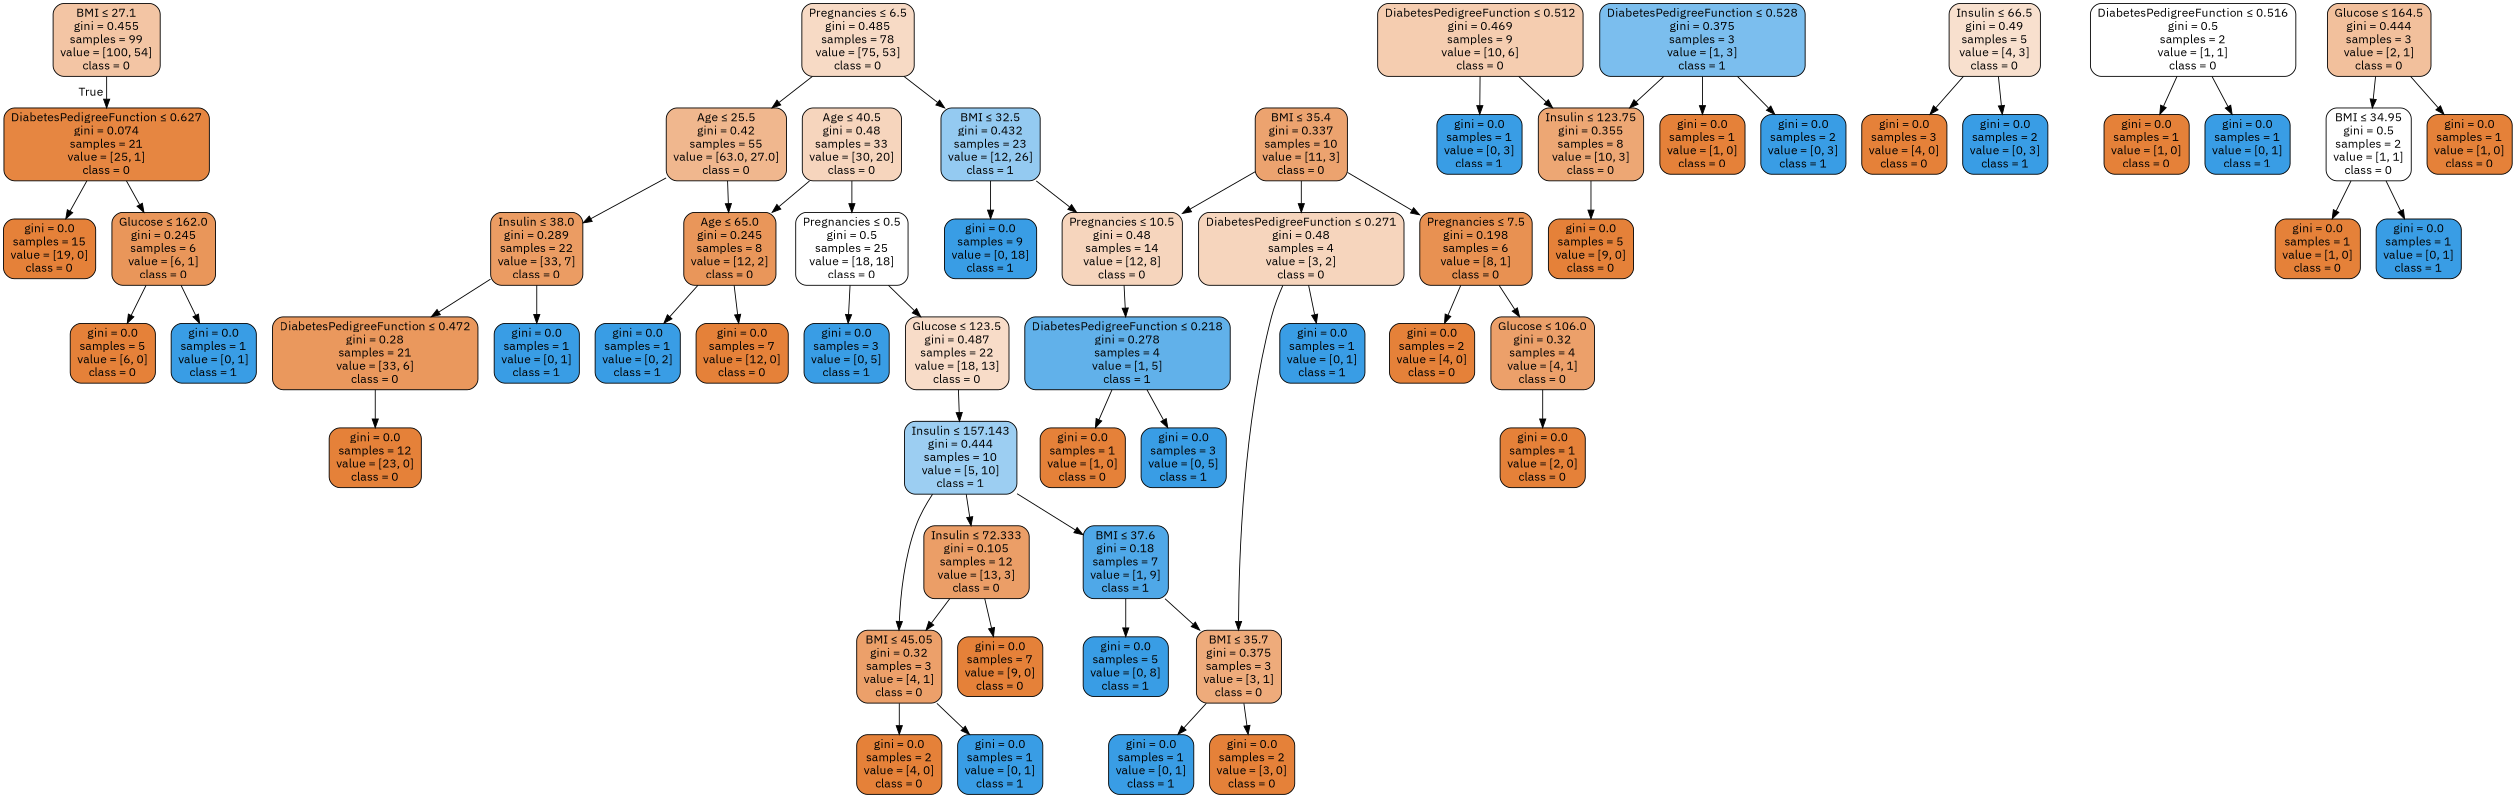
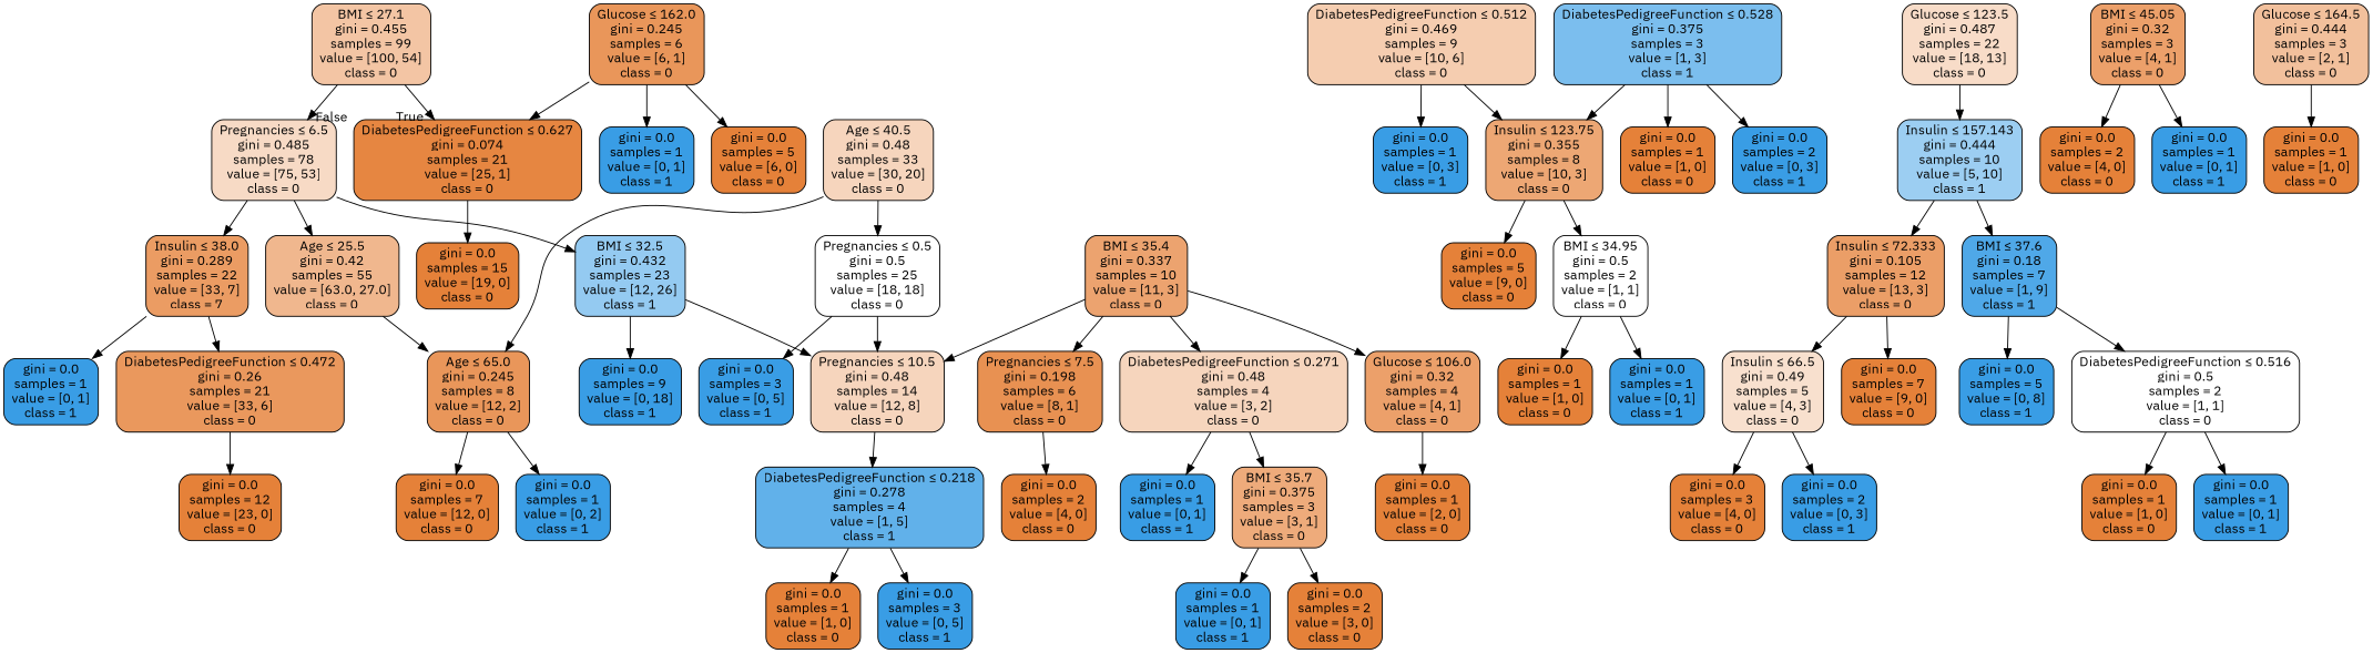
  digraph {
    fontname="IBM Plex Sans"
    node [color=black fillcolor="#e58139" fontname="IBM Plex Sans" shape=box style="filled, rounded"]
    edge [fontname="IBM Plex Sans"]
    n1 [fillcolor="#f3c5a4" label=<BMI &le; 27.1<br/>gini = 0.455<br/>samples = 99<br/>value = [100, 54]<br/>class = 0>]
    n2 [fillcolor="#e68641" label=<DiabetesPedigreeFunction &le; 0.627<br/>gini = 0.074<br/>samples = 21<br/>value = [25, 1]<br/>class = 0>]
    n3 [fillcolor="#f7dac5" label=<Pregnancies &le; 6.5<br/>gini = 0.485<br/>samples = 78<br/>value = [75, 53]<br/>class = 0>]
    n4 [label=<gini = 0.0<br/>samples = 15<br/>value = [19, 0]<br/>class = 0>]
    n5 [fillcolor="#e9965a" label=<Glucose &le; 162.0<br/>gini = 0.245<br/>samples = 6<br/>value = [6, 1]<br/>class = 0>]
    n6 [fillcolor="#f0b78e" label=<Age &le; 25.5<br/>gini = 0.42<br/>samples = 55<br/>value = [63.0, 27.0]<br/>class = 0>]
    n7 [fillcolor="#94caf1" label=<BMI &le; 32.5<br/>gini = 0.432<br/>samples = 23<br/>value = [12, 26]<br/>class = 1>]
    n8 [label=<gini = 0.0<br/>samples = 5<br/>value = [6, 0]<br/>class = 0>]
    n9 [fillcolor="#399de5" label=<gini = 0.0<br/>samples = 1<br/>value = [0, 1]<br/>class = 1>]
-   n10 [fillcolor="#eb9c63" label=<Insulin &le; 38.0<br/>gini = 0.289<br/>samples = 22<br/>value = [33, 7]<br/>class = 0>]
+   n10 [fillcolor="#eb9c63" label=<Insulin &le; 38.0<br/>gini = 0.289<br/>samples = 22<br/>value = [33, 7]<br/>class = 7>]
    n11 [fillcolor="#e9965a" label=<Age &le; 65.0<br/>gini = 0.245<br/>samples = 8<br/>value = [12, 2]<br/>class = 0>]
    n12 [fillcolor="#399de5" label=<gini = 0.0<br/>samples = 9<br/>value = [0, 18]<br/>class = 1>]
    n13 [fillcolor="#f6d5bd" label=<Pregnancies &le; 10.5<br/>gini = 0.48<br/>samples = 14<br/>value = [12, 8]<br/>class = 0>]
    n14 [fillcolor="#399de5" label=<gini = 0.0<br/>samples = 1<br/>value = [0, 1]<br/>class = 1>]
-   n15 [fillcolor="#ea985d" label=<DiabetesPedigreeFunction &le; 0.472<br/>gini = 0.28<br/>samples = 21<br/>value = [33, 6]<br/>class = 0>]
+   n15 [fillcolor="#ea985d" label=<DiabetesPedigreeFunction &le; 0.472<br/>gini = 0.26<br/>samples = 21<br/>value = [33, 6]<br/>class = 0>]
    n16 [fillcolor="#f6d5bd" label=<Age &le; 40.5<br/>gini = 0.48<br/>samples = 33<br/>value = [30, 20]<br/>class = 0>]
    n17 [fillcolor="#ffffff" label=<Pregnancies &le; 0.5<br/>gini = 0.5<br/>samples = 25<br/>value = [18, 18]<br/>class = 0>]
    n18 [label=<gini = 0.0<br/>samples = 12<br/>value = [23, 0]<br/>class = 0>]
    n19 [fillcolor="#f5cdb0" label=<DiabetesPedigreeFunction &le; 0.512<br/>gini = 0.469<br/>samples = 9<br/>value = [10, 6]<br/>class = 0>]
    n20 [fillcolor="#399de5" label=<gini = 0.0<br/>samples = 1<br/>value = [0, 3]<br/>class = 1>]
    n21 [fillcolor="#eda774" label=<Insulin &le; 123.75<br/>gini = 0.355<br/>samples = 8<br/>value = [10, 3]<br/>class = 0>]
    n22 [label=<gini = 0.0<br/>samples = 5<br/>value = [9, 0]<br/>class = 0>]
    n23 [fillcolor="#7bbeee" label=<DiabetesPedigreeFunction &le; 0.528<br/>gini = 0.375<br/>samples = 3<br/>value = [1, 3]<br/>class = 1>]
    n24 [label=<gini = 0.0<br/>samples = 1<br/>value = [1, 0]<br/>class = 0>]
    n25 [fillcolor="#399de5" label=<gini = 0.0<br/>samples = 2<br/>value = [0, 3]<br/>class = 1>]
    n26 [fillcolor="#399de5" label=<gini = 0.0<br/>samples = 3<br/>value = [0, 5]<br/>class = 1>]
    n27 [fillcolor="#f8dcc8" label=<Glucose &le; 123.5<br/>gini = 0.487<br/>samples = 22<br/>value = [18, 13]<br/>class = 0>]
    n28 [label=<gini = 0.0<br/>samples = 7<br/>value = [12, 0]<br/>class = 0>]
    n29 [fillcolor="#399de5" label=<gini = 0.0<br/>samples = 1<br/>value = [0, 2]<br/>class = 1>]
    n30 [fillcolor="#9ccef2" label=<Insulin &le; 157.143<br/>gini = 0.444<br/>samples = 10<br/>value = [5, 10]<br/>class = 1>]
    n31 [fillcolor="#eb9e67" label=<Insulin &le; 72.333<br/>gini = 0.105<br/>samples = 12<br/>value = [13, 3]<br/>class = 0>]
    n32 [fillcolor="#f8e0ce" label=<Insulin &le; 66.5<br/>gini = 0.49<br/>samples = 5<br/>value = [4, 3]<br/>class = 0>]
    n33 [label=<gini = 0.0<br/>samples = 7<br/>value = [9, 0]<br/>class = 0>]
    n34 [fillcolor="#eca06a" label=<BMI &le; 45.05<br/>gini = 0.32<br/>samples = 3<br/>value = [4, 1]<br/>class = 0>]
    n35 [fillcolor="#4fa8e8" label=<BMI &le; 37.6<br/>gini = 0.18<br/>samples = 7<br/>value = [1, 9]<br/>class = 1>]
    n36 [label=<gini = 0.0<br/>samples = 3<br/>value = [4, 0]<br/>class = 0>]
    n37 [fillcolor="#399de5" label=<gini = 0.0<br/>samples = 2<br/>value = [0, 3]<br/>class = 1>]
    n38 [label=<gini = 0.0<br/>samples = 2<br/>value = [4, 0]<br/>class = 0>]
    n39 [fillcolor="#399de5" label=<gini = 0.0<br/>samples = 1<br/>value = [0, 1]<br/>class = 1>]
    n40 [fillcolor="#399de5" label=<gini = 0.0<br/>samples = 5<br/>value = [0, 8]<br/>class = 1>]
    n41 [fillcolor="#ffffff" label=<DiabetesPedigreeFunction &le; 0.516<br/>gini = 0.5<br/>samples = 2<br/>value = [1, 1]<br/>class = 0>]
    n42 [label=<gini = 0.0<br/>samples = 1<br/>value = [1, 0]<br/>class = 0>]
    n43 [fillcolor="#399de5" label=<gini = 0.0<br/>samples = 1<br/>value = [0, 1]<br/>class = 1>]
    n44 [fillcolor="#61b1ea" label=<DiabetesPedigreeFunction &le; 0.218<br/>gini = 0.278<br/>samples = 4<br/>value = [1, 5]<br/>class = 1>]
    n45 [fillcolor="#eca36f" label=<BMI &le; 35.4<br/>gini = 0.337<br/>samples = 10<br/>value = [11, 3]<br/>class = 0>]
    n46 [fillcolor="#e89152" label=<Pregnancies &le; 7.5<br/>gini = 0.198<br/>samples = 6<br/>value = [8, 1]<br/>class = 0>]
    n47 [fillcolor="#f6d5bd" label=<DiabetesPedigreeFunction &le; 0.271<br/>gini = 0.48<br/>samples = 4<br/>value = [3, 2]<br/>class = 0>]
    n48 [label=<gini = 0.0<br/>samples = 1<br/>value = [1, 0]<br/>class = 0>]
    n49 [fillcolor="#399de5" label=<gini = 0.0<br/>samples = 3<br/>value = [0, 5]<br/>class = 1>]
    n50 [fillcolor="#eca06a" label=<Glucose &le; 106.0<br/>gini = 0.32<br/>samples = 4<br/>value = [4, 1]<br/>class = 0>]
    n51 [label=<gini = 0.0<br/>samples = 2<br/>value = [4, 0]<br/>class = 0>]
    n52 [fillcolor="#399de5" label=<gini = 0.0<br/>samples = 1<br/>value = [0, 1]<br/>class = 1>]
    n53 [fillcolor="#eeab7b" label=<BMI &le; 35.7<br/>gini = 0.375<br/>samples = 3<br/>value = [3, 1]<br/>class = 0>]
    n54 [label=<gini = 0.0<br/>samples = 1<br/>value = [2, 0]<br/>class = 0>]
    n55 [fillcolor="#f2c09c" label=<Glucose &le; 164.5<br/>gini = 0.444<br/>samples = 3<br/>value = [2, 1]<br/>class = 0>]
    n56 [fillcolor="#ffffff" label=<BMI &le; 34.95<br/>gini = 0.5<br/>samples = 2<br/>value = [1, 1]<br/>class = 0>]
    n57 [label=<gini = 0.0<br/>samples = 1<br/>value = [1, 0]<br/>class = 0>]
    n58 [label=<gini = 0.0<br/>samples = 1<br/>value = [1, 0]<br/>class = 0>]
    n59 [fillcolor="#399de5" label=<gini = 0.0<br/>samples = 1<br/>value = [0, 1]<br/>class = 1>]
    n60 [fillcolor="#399de5" label=<gini = 0.0<br/>samples = 1<br/>value = [0, 1]<br/>class = 1>]
    n61 [label=<gini = 0.0<br/>samples = 2<br/>value = [3, 0]<br/>class = 0>]
    n1 -> n2 [headlabel=True labelangle=45 labeldistance=2.5]
+   n1 -> n3 [headlabel=False labelangle=-45 labeldistance=2.5]
    n2 -> n4
-   n2 -> n5
+   n5 -> n2
    n3 -> n6
    n3 -> n7
    n5 -> n8
    n5 -> n9
-   n6 -> n10
+   n3 -> n10
    n6 -> n11
    n7 -> n12
    n7 -> n13
    n10 -> n14
    n10 -> n15
    n11 -> n28
    n11 -> n29
    n13 -> n44
    n15 -> n18
    n16 -> n11
    n16 -> n17
    n17 -> n26
-   n17 -> n27
+   n17 -> n13
    n19 -> n20
    n19 -> n21
    n21 -> n22
    n23 -> n21
    n23 -> n24
    n23 -> n25
    n27 -> n30
    n30 -> n31
-   n30 -> n34
    n30 -> n35
-   n31 -> n34
+   n31 -> n32
    n31 -> n33
    n32 -> n36
    n32 -> n37
    n34 -> n38
    n34 -> n39
    n35 -> n40
-   n35 -> n53
+   n35 -> n41
    n41 -> n42
    n41 -> n43
    n44 -> n48
    n44 -> n49
    n45 -> n13
    n45 -> n46
    n45 -> n47
-   n46 -> n50
+   n45 -> n50
    n46 -> n51
    n47 -> n52
    n47 -> n53
    n50 -> n54
    n53 -> n60
    n53 -> n61
-   n55 -> n56
+   n21 -> n56
    n55 -> n57
    n56 -> n58
    n56 -> n59
  }
